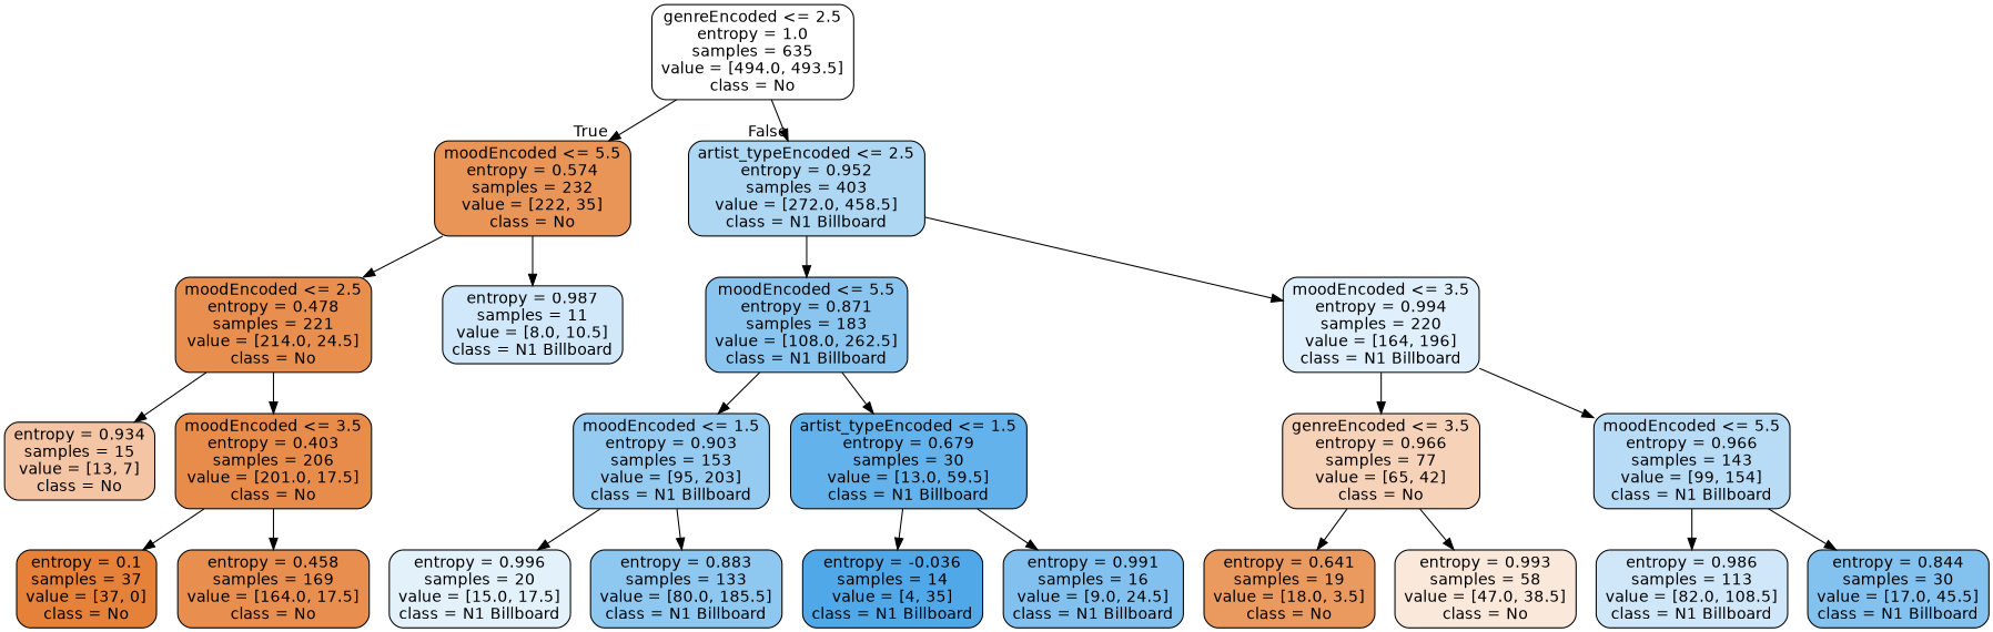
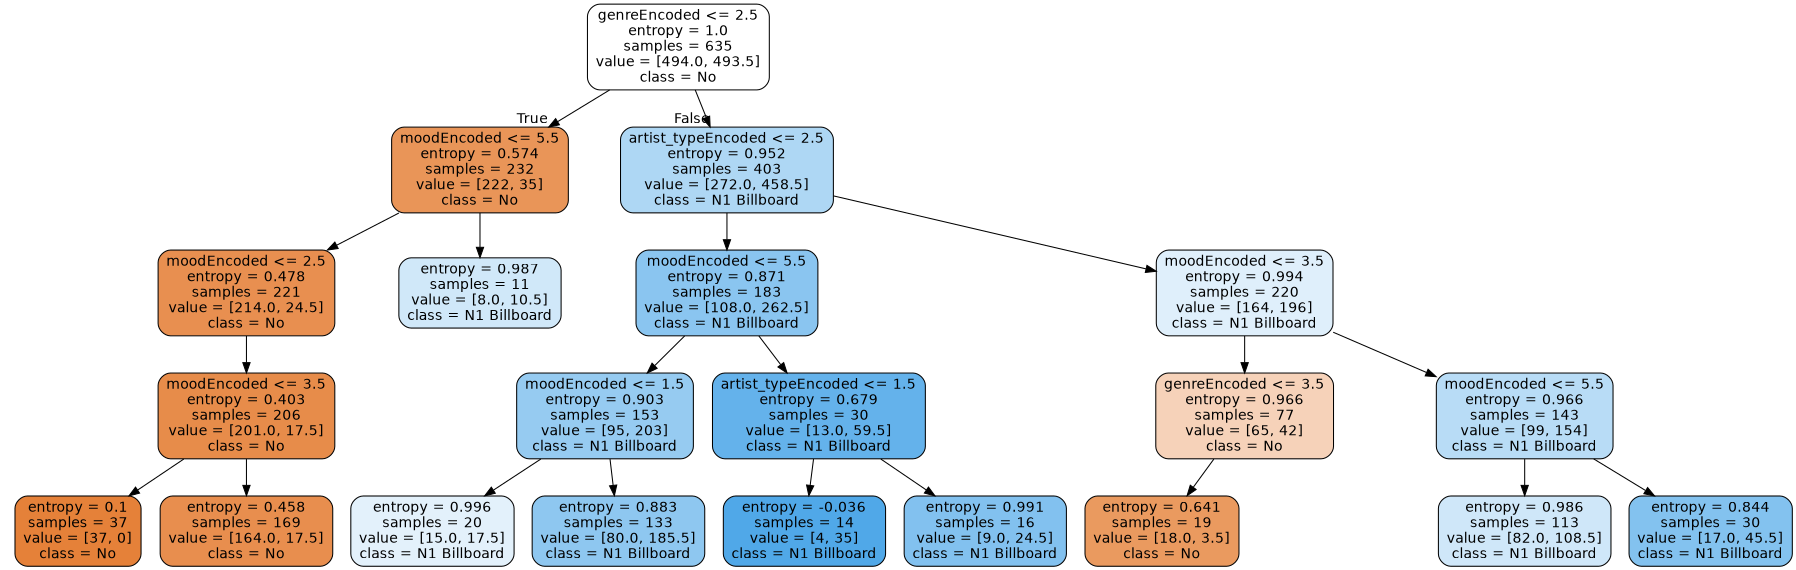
  digraph {
    node [color=black fontname=helvetica shape=box style="filled, rounded"]
    edge [fontname=helvetica]
    n1 [fillcolor="#ffffff" label="genreEncoded <= 2.5\nentropy = 1.0\nsamples = 635\nvalue = [494.0, 493.5]\nclass = No"]
    n2 [fillcolor="#e99558" label="moodEncoded <= 5.5\nentropy = 0.574\nsamples = 232\nvalue = [222, 35]\nclass = No"]
    n3 [fillcolor="#aed7f4" label="artist_typeEncoded <= 2.5\nentropy = 0.952\nsamples = 403\nvalue = [272.0, 458.5]\nclass = N1 Billboard"]
    n4 [fillcolor="#e88f50" label="moodEncoded <= 2.5\nentropy = 0.478\nsamples = 221\nvalue = [214.0, 24.5]\nclass = No"]
    n5 [fillcolor="#d0e8f9" label="entropy = 0.987\nsamples = 11\nvalue = [8.0, 10.5]\nclass = N1 Billboard"]
    n6 [fillcolor="#8ac5f0" label="moodEncoded <= 5.5\nentropy = 0.871\nsamples = 183\nvalue = [108.0, 262.5]\nclass = N1 Billboard"]
    n7 [fillcolor="#dfeffb" label="moodEncoded <= 3.5\nentropy = 0.994\nsamples = 220\nvalue = [164, 196]\nclass = N1 Billboard"]
-   n8 [fillcolor="#f3c5a4" label="entropy = 0.934\nsamples = 15\nvalue = [13, 7]\nclass = No"]
    n9 [fillcolor="#e78c4a" label="moodEncoded <= 3.5\nentropy = 0.403\nsamples = 206\nvalue = [201.0, 17.5]\nclass = No"]
    n10 [fillcolor="#e58139" label="entropy = 0.1\nsamples = 37\nvalue = [37, 0]\nclass = No"]
    n11 [fillcolor="#e88e4e" label="entropy = 0.458\nsamples = 169\nvalue = [164.0, 17.5]\nclass = No"]
    n12 [fillcolor="#96cbf1" label="moodEncoded <= 1.5\nentropy = 0.903\nsamples = 153\nvalue = [95, 203]\nclass = N1 Billboard"]
    n13 [fillcolor="#64b2eb" label="artist_typeEncoded <= 1.5\nentropy = 0.679\nsamples = 30\nvalue = [13.0, 59.5]\nclass = N1 Billboard"]
    n14 [fillcolor="#f6d2b9" label="genreEncoded <= 3.5\nentropy = 0.966\nsamples = 77\nvalue = [65, 42]\nclass = No"]
    n15 [fillcolor="#b8dcf6" label="moodEncoded <= 5.5\nentropy = 0.966\nsamples = 143\nvalue = [99, 154]\nclass = N1 Billboard"]
    n16 [fillcolor="#e3f1fb" label="entropy = 0.996\nsamples = 20\nvalue = [15.0, 17.5]\nclass = N1 Billboard"]
    n17 [fillcolor="#8ec7f0" label="entropy = 0.883\nsamples = 133\nvalue = [80.0, 185.5]\nclass = N1 Billboard"]
    n18 [fillcolor="#50a8e8" label="entropy = -0.036\nsamples = 14\nvalue = [4, 35]\nclass = N1 Billboard"]
    n19 [fillcolor="#82c1ef" label="entropy = 0.991\nsamples = 16\nvalue = [9.0, 24.5]\nclass = N1 Billboard"]
    n20 [fillcolor="#ea9a5f" label="entropy = 0.641\nsamples = 19\nvalue = [18.0, 3.5]\nclass = No"]
-   n21 [fillcolor="#fae8db" label="entropy = 0.993\nsamples = 58\nvalue = [47.0, 38.5]\nclass = No"]
    n22 [fillcolor="#cfe7f9" label="entropy = 0.986\nsamples = 113\nvalue = [82.0, 108.5]\nclass = N1 Billboard"]
    n23 [fillcolor="#83c2ef" label="entropy = 0.844\nsamples = 30\nvalue = [17.0, 45.5]\nclass = N1 Billboard"]
    n1 -> n2 [headlabel=True labelangle=45 labeldistance=2.5]
    n1 -> n3 [headlabel=False labelangle=-45 labeldistance=2.5]
    n2 -> n4
    n2 -> n5
    n3 -> n6
    n3 -> n7
-   n4 -> n8
    n4 -> n9
    n6 -> n12
    n6 -> n13
    n7 -> n14
    n7 -> n15
    n9 -> n10
    n9 -> n11
    n12 -> n16
    n12 -> n17
    n13 -> n18
    n13 -> n19
    n14 -> n20
-   n14 -> n21
    n15 -> n22
    n15 -> n23
  }
